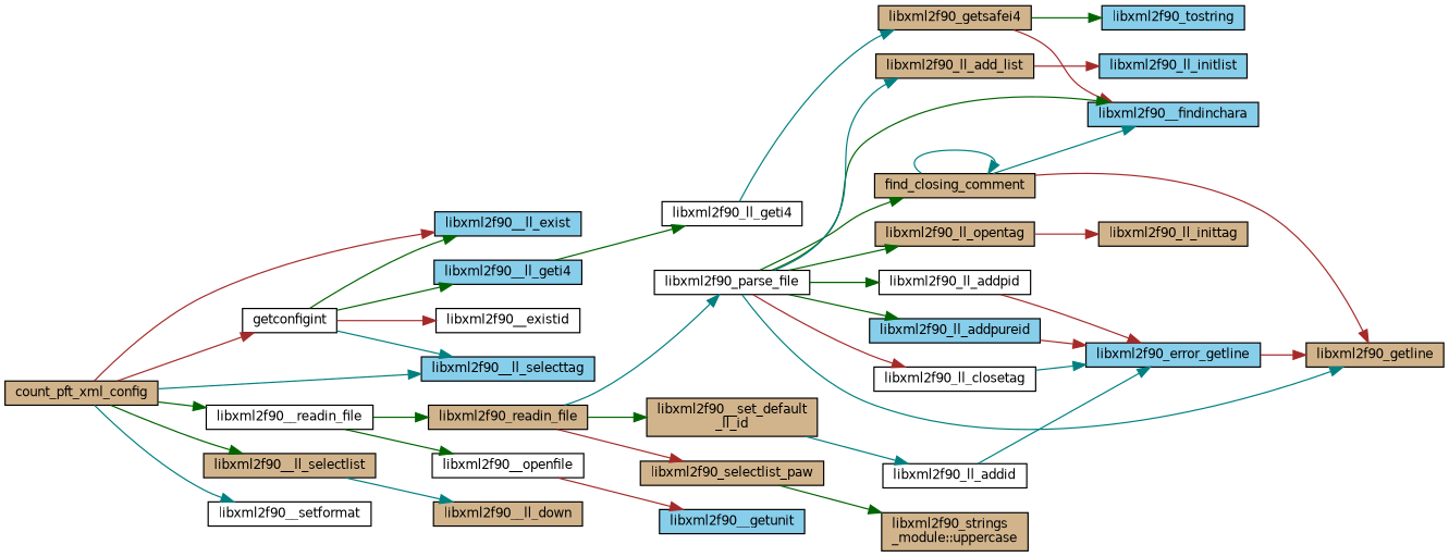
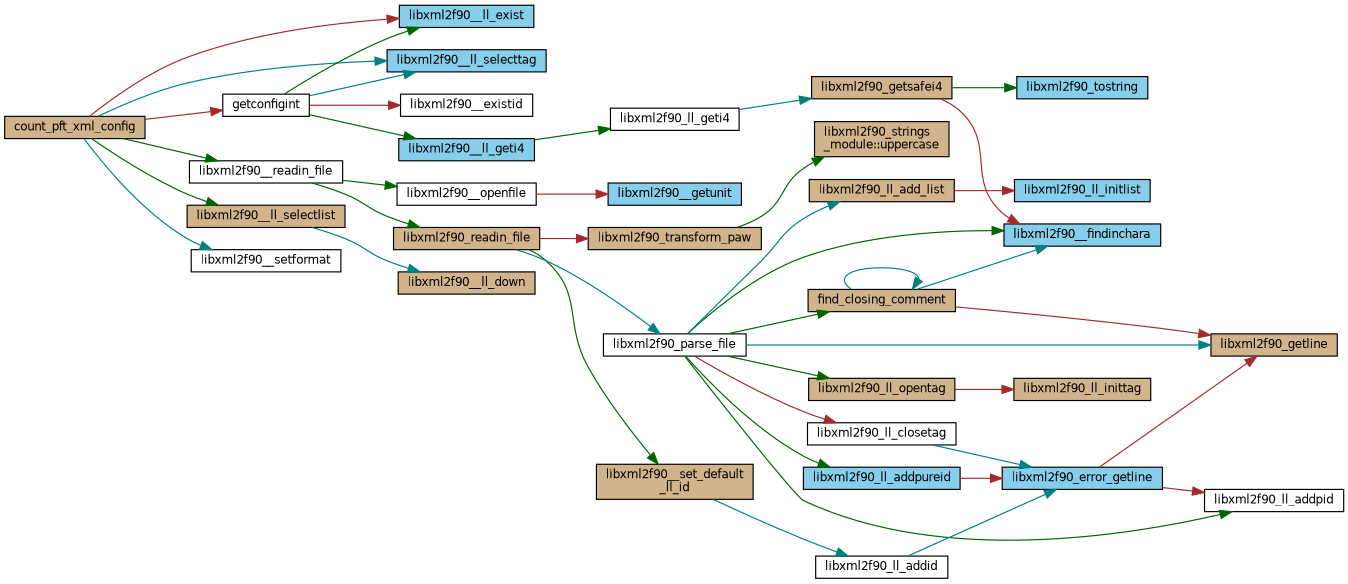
  digraph {
    rankdir=LR
    node [color=black fillcolor=tan fontname=Helvetica fontsize=10 shape=record style=filled]
    edge [color=darkgreen fontname=Helvetica fontsize=10 labelfontname=Helvetica labelfontsize=10 style=solid]
    n1 [fontcolor=black height=0.2 label=count_pft_xml_config width=0.4]
    n2 [fillcolor=white height=0.2 label=getconfigint width=0.4]
    n3 [fillcolor=skyblue height=0.2 label=libxml2f90__ll_exist width=0.4]
    n4 [fillcolor=skyblue height=0.2 label=libxml2f90__ll_selecttag width=0.4]
    n5 [height=0.2 label=libxml2f90__ll_selectlist width=0.4]
    n6 [fillcolor=white height=0.2 label=libxml2f90__readin_file width=0.4]
    n7 [fillcolor=white height=0.2 label=libxml2f90__setformat width=0.4]
    n8 [fillcolor=white height=0.2 label=libxml2f90__existid width=0.4]
    n9 [fillcolor=skyblue height=0.2 label=libxml2f90__ll_geti4 width=0.4]
    n10 [height=0.2 label=libxml2f90__ll_down width=0.4]
    n11 [fillcolor=white height=0.2 label=libxml2f90__openfile width=0.4]
    n12 [height=0.2 label=libxml2f90_readin_file width=0.4]
    n13 [fillcolor=white height=0.2 label=libxml2f90_ll_geti4 width=0.4]
    n14 [height=0.2 label=libxml2f90_getsafei4 width=0.4]
    n15 [fillcolor=skyblue height=0.2 label=libxml2f90__findinchara width=0.4]
    n16 [fillcolor=skyblue height=0.2 label=libxml2f90_tostring width=0.4]
    n17 [fillcolor=skyblue height=0.2 label=libxml2f90__getunit width=0.4]
    n18 [height=0.2 label="libxml2f90__set_default\l_ll_id" width=0.4]
    n19 [fillcolor=white height=0.2 label=libxml2f90_parse_file width=0.4]
-   n20 [height=0.2 label=libxml2f90_selectlist_paw width=0.4]
+   n20 [height=0.2 label=libxml2f90_transform_paw width=0.4]
    n21 [fillcolor=white height=0.2 label=libxml2f90_ll_addid width=0.4]
    n22 [height=0.2 label=find_closing_comment width=0.4]
    n23 [height=0.2 label=libxml2f90_getline width=0.4]
    n24 [height=0.2 label=libxml2f90_ll_add_list width=0.4]
    n25 [fillcolor=white height=0.2 label=libxml2f90_ll_addpid width=0.4]
    n26 [fillcolor=skyblue height=0.2 label=libxml2f90_ll_addpureid width=0.4]
    n27 [fillcolor=white height=0.2 label=libxml2f90_ll_closetag width=0.4]
    n28 [height=0.2 label=libxml2f90_ll_opentag width=0.4]
    n29 [height=0.2 label="libxml2f90_strings\l_module::uppercase" width=0.4]
    n30 [fillcolor=skyblue height=0.2 label=libxml2f90_ll_initlist width=0.4]
    n31 [fillcolor=skyblue height=0.2 label=libxml2f90_error_getline width=0.4]
    n32 [height=0.2 label=libxml2f90_ll_inittag width=0.4]
    n1 -> n2 [color=brown]
    n1 -> n3 [color=brown]
    n1 -> n4 [color=teal]
    n1 -> n5
    n1 -> n6
    n1 -> n7 [color=teal]
    n2 -> n3
    n2 -> n4 [color=teal]
    n2 -> n8 [color=brown]
    n2 -> n9
    n5 -> n10 [color=teal]
    n6 -> n11
    n6 -> n12
    n9 -> n13
    n11 -> n17 [color=brown]
    n12 -> n18
    n12 -> n19 [color=teal]
    n12 -> n20 [color=brown]
    n13 -> n14 [color=teal]
    n14 -> n15 [color=brown]
    n14 -> n16
    n18 -> n21 [color=teal]
    n19 -> n15
    n19 -> n22
    n19 -> n23 [color=teal]
    n19 -> n24 [color=teal]
    n19 -> n25
    n19 -> n26
    n19 -> n27 [color=brown]
    n19 -> n28
    n20 -> n29
    n21 -> n31 [color=teal]
    n22 -> n15 [color=teal]
    n22 -> n22 [color=teal]
    n22 -> n23 [color=brown]
    n24 -> n30 [color=brown]
-   n25 -> n31 [color=brown]
+   n31 -> n25 [color=brown]
    n26 -> n31 [color=brown]
    n27 -> n31 [color=teal]
    n28 -> n32 [color=brown]
    n31 -> n23 [color=brown]
  }
